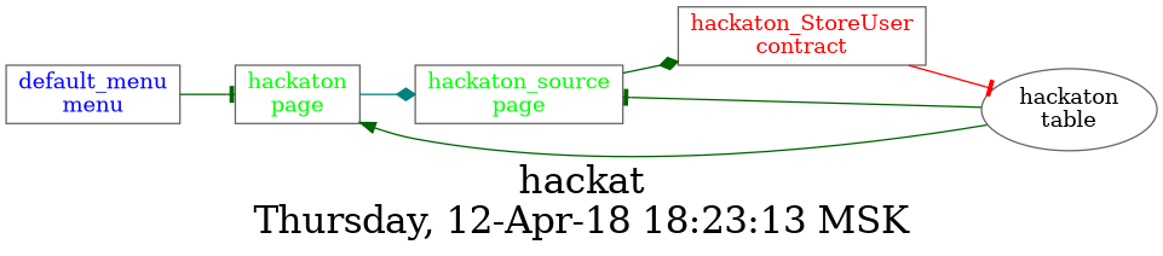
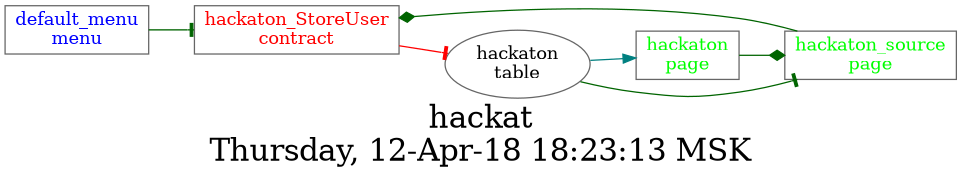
  digraph {
    fontsize=24
    label="hackat\nThursday, 12-Apr-18 18:23:13 MSK"
    nojustify=true
    ordering=out
    rankdir=LR
    node [color=gray40 fontcolor=green group=pages shape=record]
    edge [arrowhead=tee color=darkgreen]
    "default_menu\nmenu" [fontcolor=blue group=menus]
    "hackaton\npage"
    "hackaton_source\npage"
    "hackaton_StoreUser\ncontract" [fontcolor=red group=contracts]
    "hackaton\ntable" [group=tables fontcolor="" shape=""]
-   "default_menu\nmenu" -> "hackaton\npage"
-   "hackaton\npage" -> "hackaton_source\npage" [arrowhead=diamond color=teal]
+   "default_menu\nmenu" -> "hackaton_StoreUser\ncontract"
+   "hackaton\npage" -> "hackaton_source\npage" [arrowhead=diamond]
    "hackaton_source\npage" -> "hackaton_StoreUser\ncontract" [arrowhead=diamond]
    "hackaton_StoreUser\ncontract" -> "hackaton\ntable" [color=red]
-   "hackaton\ntable" -> "hackaton\npage" [arrowhead=normal]
+   "hackaton\ntable" -> "hackaton\npage" [arrowhead=normal color=teal]
    "hackaton\ntable" -> "hackaton_source\npage"
  }
